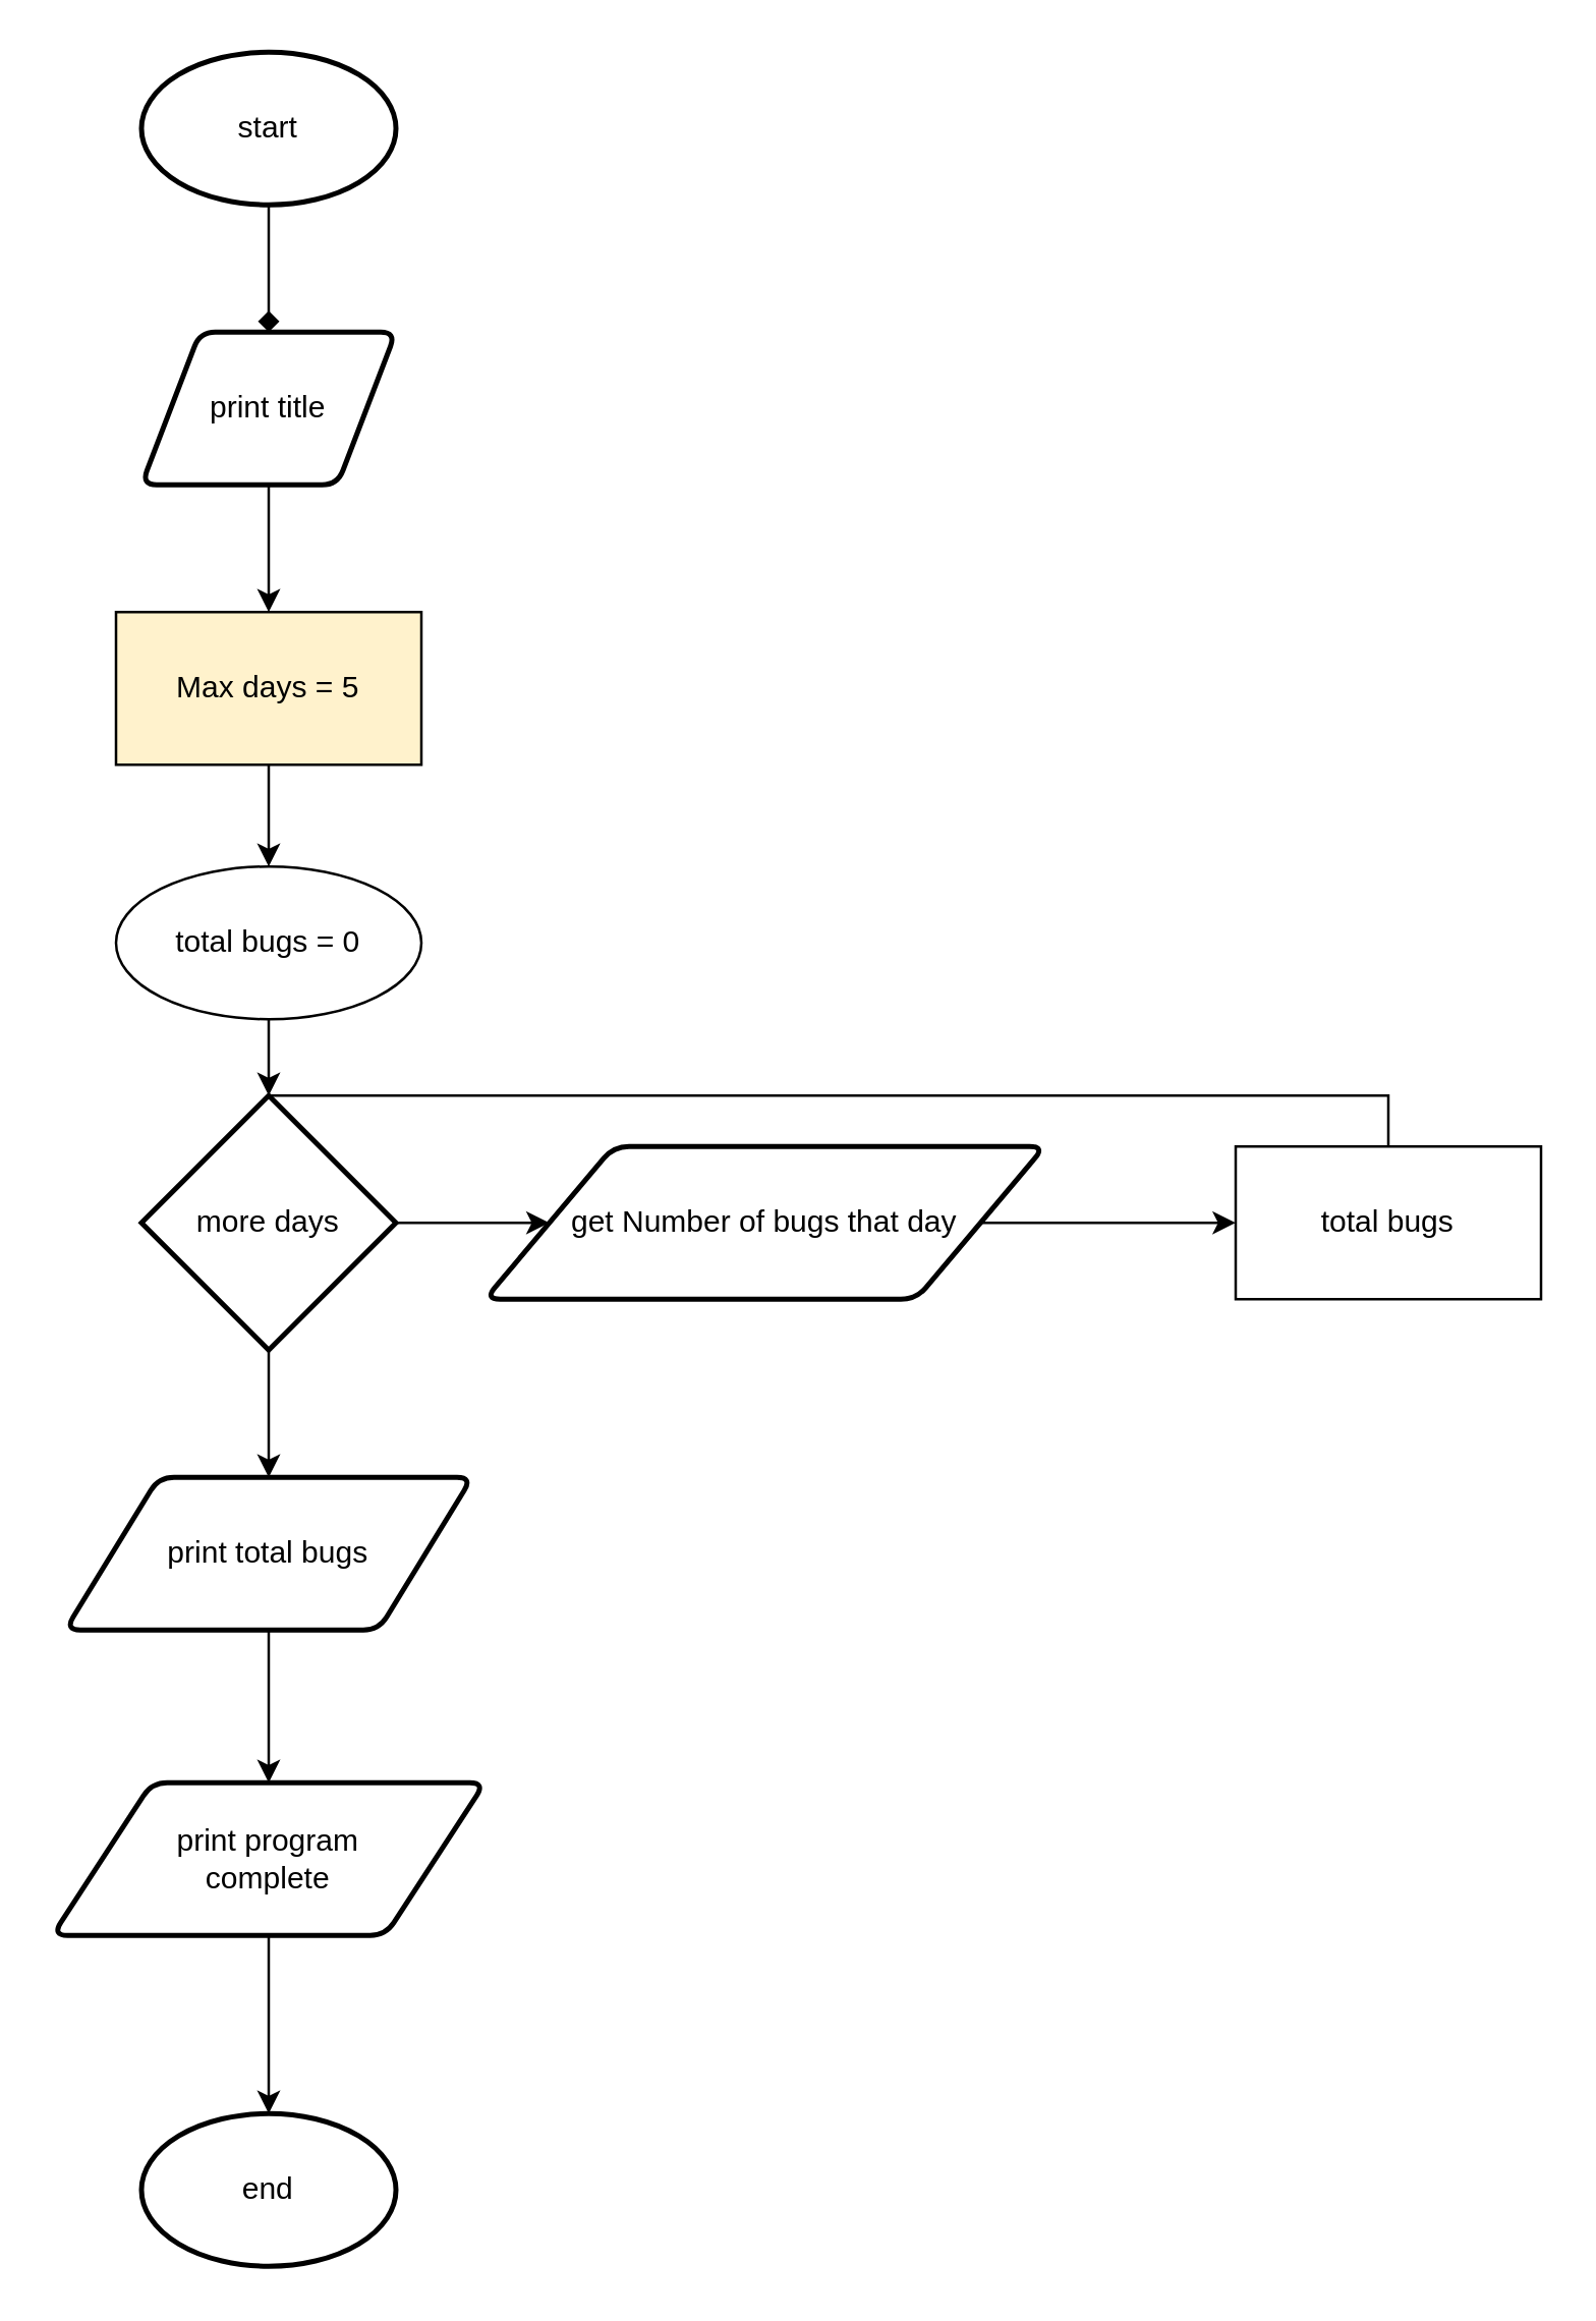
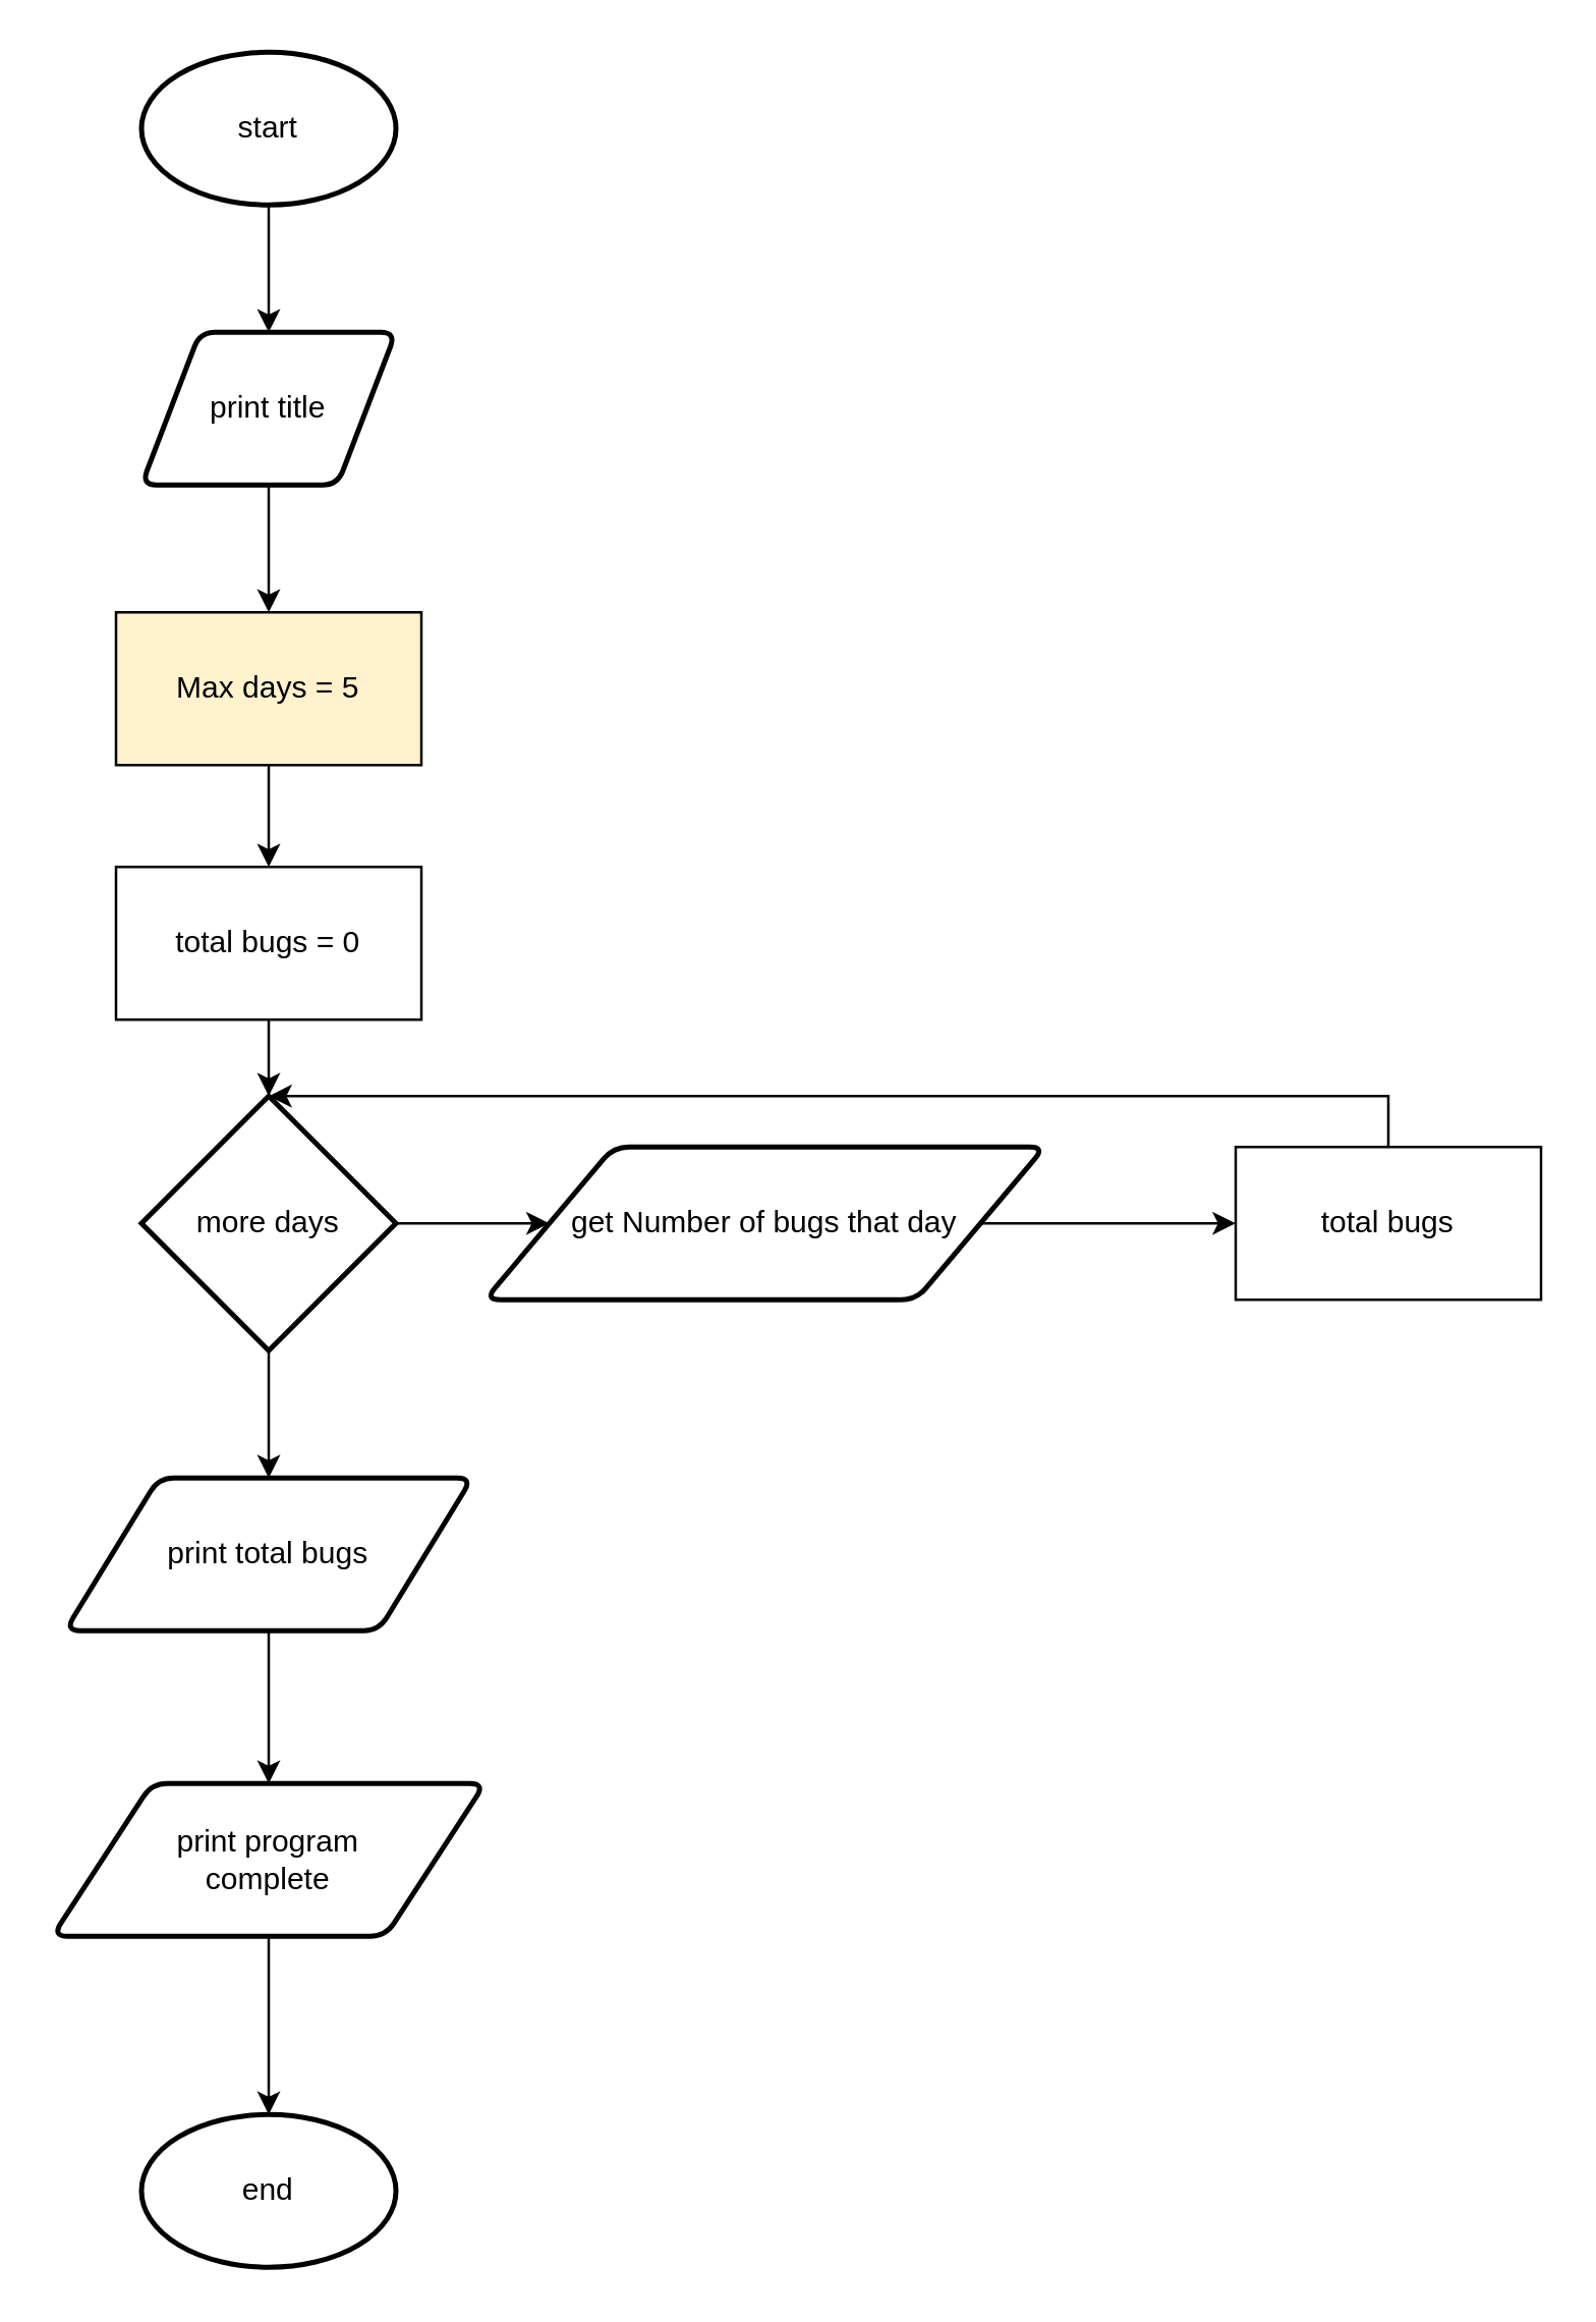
  <mxCell id="0" />
  <mxCell id="1" parent="0" />
  <mxCell id="2" value="end" style="strokeWidth=2;html=1;shape=mxgraph.flowchart.start_1;whiteSpace=wrap;" vertex="1" parent="1"><mxGeometry x="55" y="830" width="100" height="60" as="geometry" /></mxCell>
- <mxCell id="3" value="" style="edgeStyle=orthogonalEdgeStyle;rounded=0;orthogonalLoop=1;jettySize=auto;html=1;endArrow=diamond;" edge="1" parent="1" source="4" target="12"><mxGeometry relative="1" as="geometry" /></mxCell>
+ <mxCell id="3" value="" style="edgeStyle=orthogonalEdgeStyle;rounded=0;orthogonalLoop=1;jettySize=auto;html=1;" edge="1" parent="1" source="4" target="12"><mxGeometry relative="1" as="geometry" /></mxCell>
  <mxCell id="4" value="start" style="strokeWidth=2;html=1;shape=mxgraph.flowchart.start_1;whiteSpace=wrap;" vertex="1" parent="1"><mxGeometry x="55" y="20" width="100" height="60" as="geometry" /></mxCell>
  <mxCell id="5" value="" style="edgeStyle=orthogonalEdgeStyle;rounded=0;orthogonalLoop=1;jettySize=auto;html=1;" edge="1" parent="1" source="6" target="2"><mxGeometry relative="1" as="geometry" /></mxCell>
  <mxCell id="6" value="&lt;div&gt;print program &lt;br&gt;&lt;/div&gt;&lt;div&gt;complete&lt;br&gt;&lt;/div&gt;" style="shape=parallelogram;html=1;strokeWidth=2;perimeter=parallelogramPerimeter;whiteSpace=wrap;rounded=1;arcSize=12;size=0.23;" vertex="1" parent="1"><mxGeometry x="20" y="700" width="170" height="60" as="geometry" /></mxCell>
  <mxCell id="7" value="" style="edgeStyle=orthogonalEdgeStyle;rounded=0;orthogonalLoop=1;jettySize=auto;html=1;" edge="1" parent="1" source="8" target="6"><mxGeometry relative="1" as="geometry" /></mxCell>
  <mxCell id="8" value="print total bugs" style="shape=parallelogram;html=1;strokeWidth=2;perimeter=parallelogramPerimeter;whiteSpace=wrap;rounded=1;arcSize=12;size=0.23;" vertex="1" parent="1"><mxGeometry x="25" y="580" width="160" height="60" as="geometry" /></mxCell>
  <mxCell id="9" value="" style="edgeStyle=orthogonalEdgeStyle;rounded=0;orthogonalLoop=1;jettySize=auto;html=1;" edge="1" parent="1" source="10" target="21"><mxGeometry relative="1" as="geometry" /></mxCell>
  <mxCell id="10" value="get Number of bugs that day " style="shape=parallelogram;html=1;strokeWidth=2;perimeter=parallelogramPerimeter;whiteSpace=wrap;rounded=1;arcSize=12;size=0.23;" vertex="1" parent="1"><mxGeometry x="190" y="450" width="220" height="60" as="geometry" /></mxCell>
  <mxCell id="11" value="" style="edgeStyle=orthogonalEdgeStyle;rounded=0;orthogonalLoop=1;jettySize=auto;html=1;" edge="1" parent="1" source="12" target="14"><mxGeometry relative="1" as="geometry" /></mxCell>
  <mxCell id="12" value="print title" style="shape=parallelogram;html=1;strokeWidth=2;perimeter=parallelogramPerimeter;whiteSpace=wrap;rounded=1;arcSize=12;size=0.23;" vertex="1" parent="1"><mxGeometry x="55" y="130" width="100" height="60" as="geometry" /></mxCell>
  <mxCell id="13" value="" style="edgeStyle=orthogonalEdgeStyle;rounded=0;orthogonalLoop=1;jettySize=auto;html=1;" edge="1" parent="1" source="14" target="16"><mxGeometry relative="1" as="geometry" /></mxCell>
  <mxCell id="14" value="Max days = 5" style="rounded=0;whiteSpace=wrap;html=1;fillColor=#fff2cc;" vertex="1" parent="1"><mxGeometry x="45" y="240" width="120" height="60" as="geometry" /></mxCell>
  <mxCell id="15" value="" style="edgeStyle=orthogonalEdgeStyle;rounded=0;orthogonalLoop=1;jettySize=auto;html=1;" edge="1" parent="1" source="16" target="19"><mxGeometry relative="1" as="geometry" /></mxCell>
- <mxCell id="16" value="total bugs = 0 " style="ellipse;whiteSpace=wrap;html=1;" vertex="1" parent="1"><mxGeometry x="45" y="340" width="120" height="60" as="geometry" /></mxCell>
+ <mxCell id="16" value="total bugs = 0 " style="rounded=0;whiteSpace=wrap;html=1;" vertex="1" parent="1"><mxGeometry x="45" y="340" width="120" height="60" as="geometry" /></mxCell>
  <mxCell id="17" value="" style="edgeStyle=orthogonalEdgeStyle;rounded=0;orthogonalLoop=1;jettySize=auto;html=1;" edge="1" parent="1" source="19" target="10"><mxGeometry relative="1" as="geometry" /></mxCell>
  <mxCell id="18" value="" style="edgeStyle=orthogonalEdgeStyle;rounded=0;orthogonalLoop=1;jettySize=auto;html=1;" edge="1" parent="1" source="19" target="8"><mxGeometry relative="1" as="geometry" /></mxCell>
  <mxCell id="19" value="more days " style="strokeWidth=2;html=1;shape=mxgraph.flowchart.decision;whiteSpace=wrap;" vertex="1" parent="1"><mxGeometry x="55" y="430" width="100" height="100" as="geometry" /></mxCell>
- <mxCell id="20" style="edgeStyle=orthogonalEdgeStyle;rounded=0;orthogonalLoop=1;jettySize=auto;html=1;exitX=0.5;exitY=0;exitDx=0;exitDy=0;entryX=0.5;entryY=0;entryDx=0;entryDy=0;entryPerimeter=0;endArrow=none;" edge="1" parent="1" source="21" target="19"><mxGeometry relative="1" as="geometry" /></mxCell>
+ <mxCell id="20" style="edgeStyle=orthogonalEdgeStyle;rounded=0;orthogonalLoop=1;jettySize=auto;html=1;exitX=0.5;exitY=0;exitDx=0;exitDy=0;entryX=0.5;entryY=0;entryDx=0;entryDy=0;entryPerimeter=0;" edge="1" parent="1" source="21" target="19"><mxGeometry relative="1" as="geometry" /></mxCell>
  <mxCell id="21" value="total bugs" style="rounded=0;whiteSpace=wrap;html=1;" vertex="1" parent="1"><mxGeometry x="485" y="450" width="120" height="60" as="geometry" /></mxCell>
